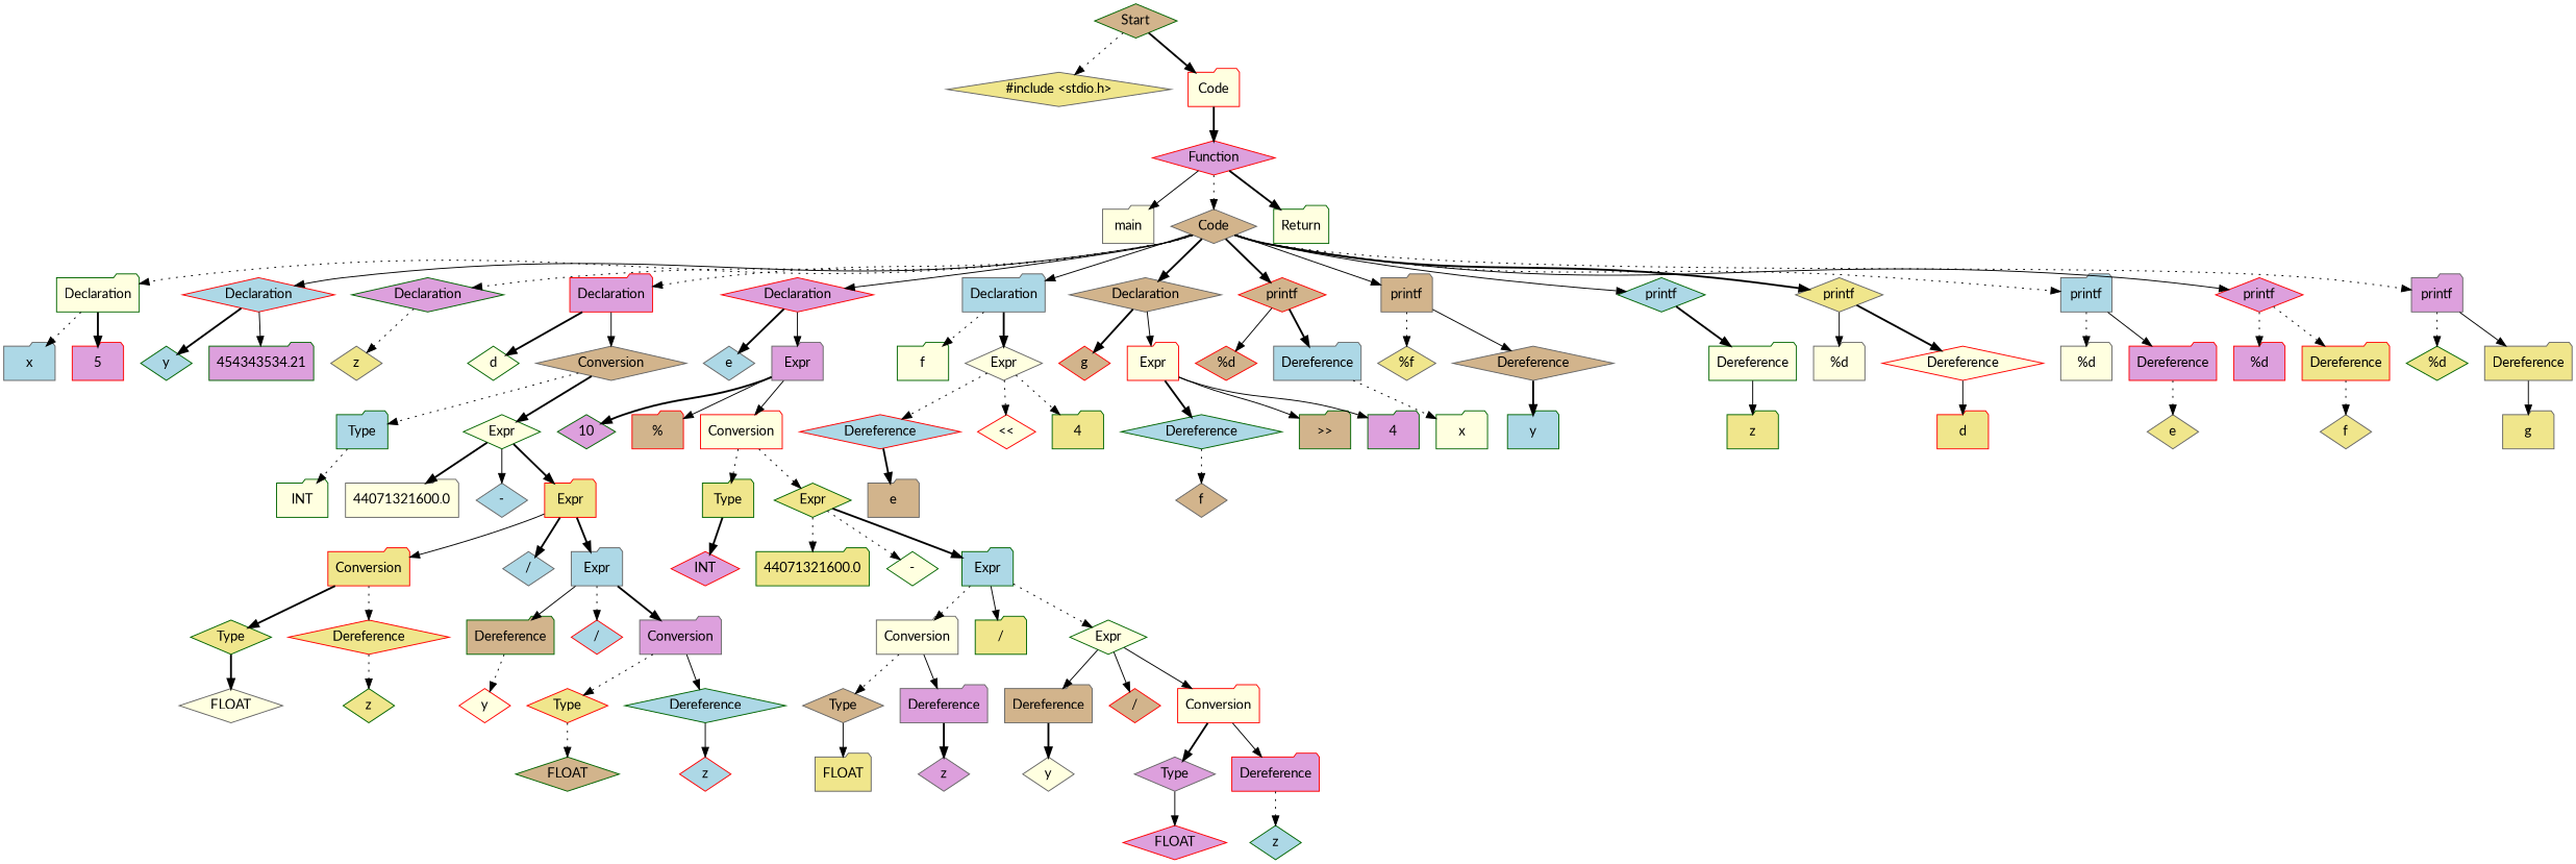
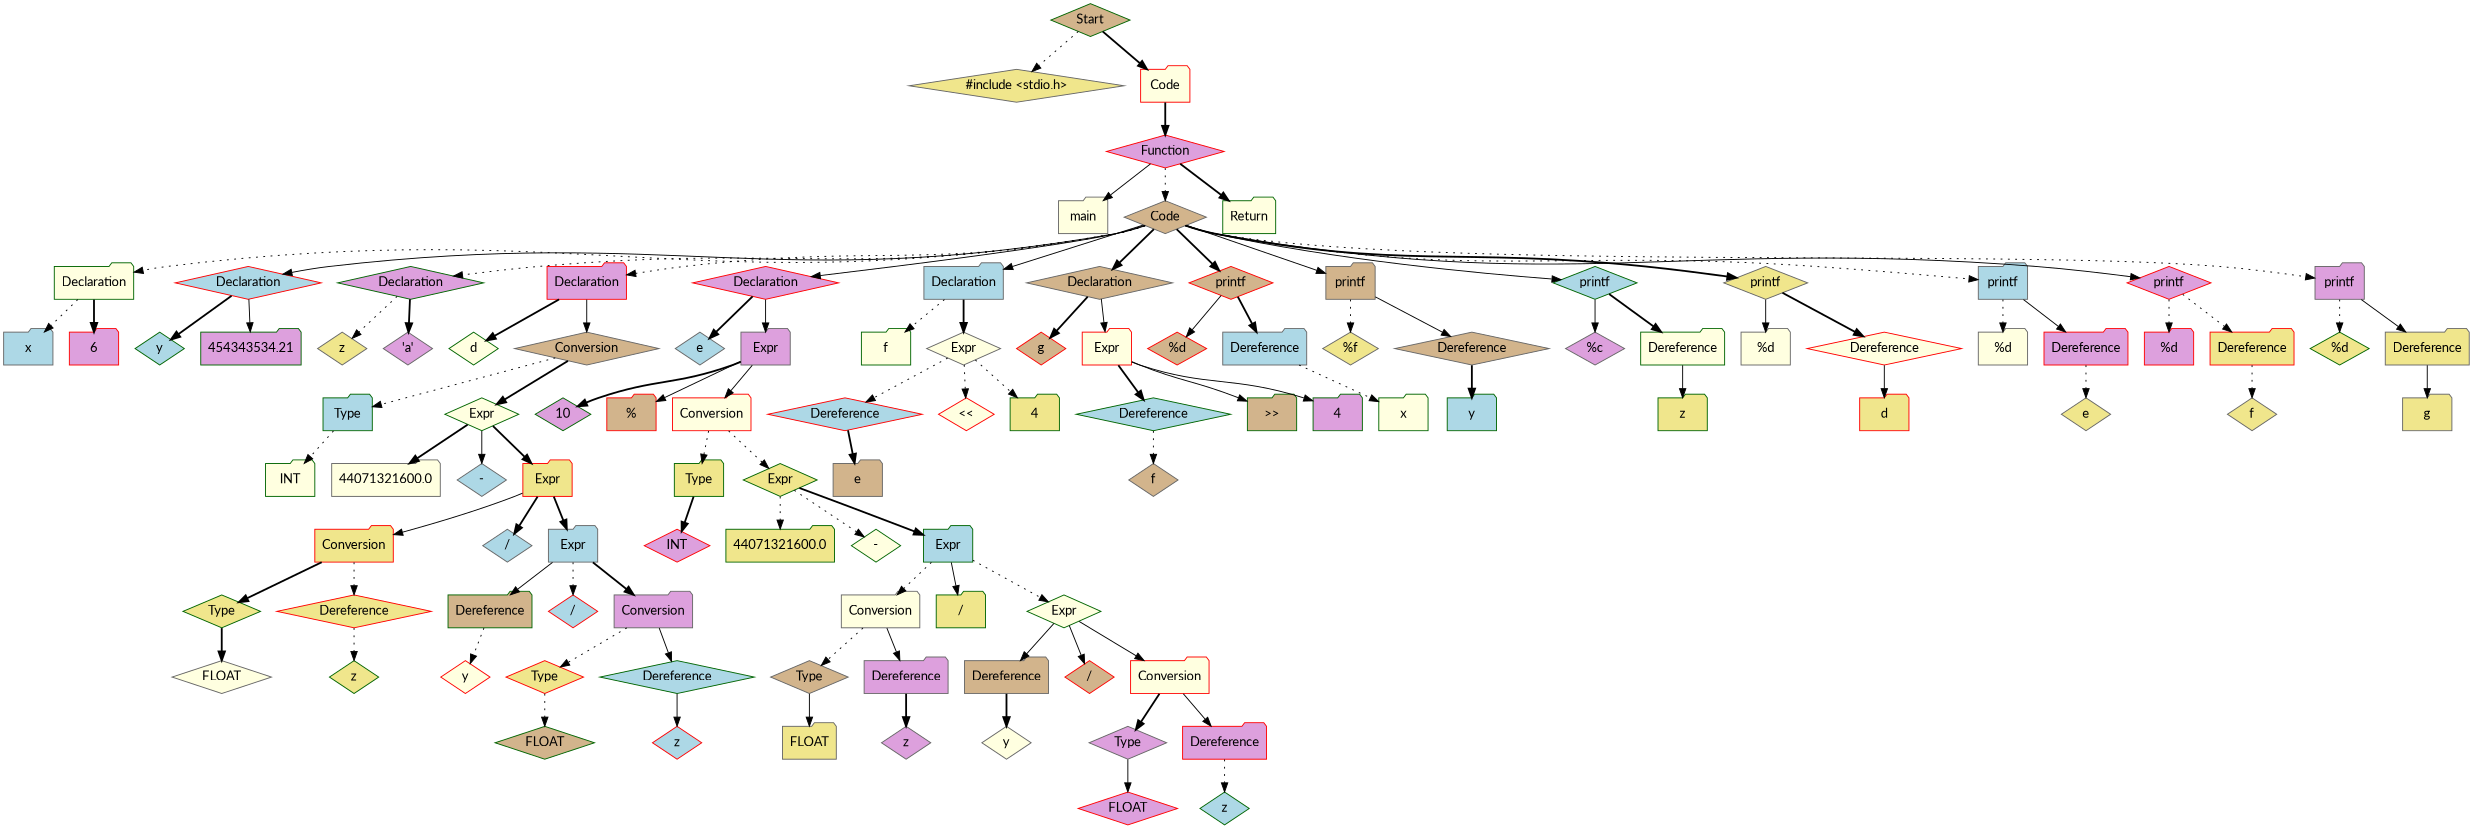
  digraph {
    fontname=Lato
    node [color=gray40 fillcolor=lightyellow fontname=Lato shape=diamond style=filled]
    edge [fontname=Lato style=dotted]
    n1 [color=darkgreen fillcolor=tan label=Start]
    n2 [fillcolor=khaki label="#include <stdio.h>"]
    n3 [color=red label=Code shape=folder]
    n4 [color=red fillcolor=plum label=Function]
    n5 [label=main shape=folder]
    n6 [fillcolor=tan label=Code]
    n7 [color=darkgreen label=Return shape=folder]
    n8 [color=darkgreen label=Declaration shape=folder]
    n9 [color=red fillcolor=lightblue label=Declaration]
    n10 [color=darkgreen fillcolor=plum label=Declaration]
    n11 [color=red fillcolor=plum label=Declaration shape=folder]
    n12 [color=red fillcolor=plum label=Declaration]
    n13 [fillcolor=lightblue label=Declaration shape=folder]
    n14 [fillcolor=tan label=Declaration]
    n15 [color=red fillcolor=tan label=printf]
    n16 [fillcolor=tan label=printf shape=folder]
    n17 [color=darkgreen fillcolor=lightblue label=printf]
    n18 [fillcolor=khaki label=printf]
    n19 [fillcolor=lightblue label=printf shape=folder]
    n20 [color=red fillcolor=plum label=printf]
    n21 [fillcolor=plum label=printf shape=folder]
    n22 [fillcolor=lightblue label=x shape=folder]
-   n23 [color=red fillcolor=plum label=5 shape=folder]
+   n23 [color=red fillcolor=plum label=6 shape=folder]
    n24 [color=darkgreen fillcolor=lightblue label=y]
    n25 [color=darkgreen fillcolor=plum label=454343534.21 shape=folder]
    n26 [fillcolor=khaki label=z]
+   n27 [fillcolor=plum label="'a'"]
    n28 [color=darkgreen label=d]
    n29 [fillcolor=tan label=Conversion]
    n30 [fillcolor=lightblue label=e]
    n31 [fillcolor=plum label=Expr shape=folder]
    n32 [color=darkgreen label=f shape=folder]
    n33 [label=Expr]
    n34 [color=red fillcolor=tan label=g]
    n35 [color=red label=Expr shape=folder]
    n36 [color=red fillcolor=tan label="%d"]
    n37 [fillcolor=lightblue label=Dereference shape=folder]
    n38 [fillcolor=khaki label="%f"]
    n39 [fillcolor=tan label=Dereference]
+   n40 [fillcolor=plum label="%c"]
    n41 [color=darkgreen label=Dereference shape=folder]
    n42 [label="%d" shape=folder]
    n43 [color=red label=Dereference]
    n44 [label="%d" shape=folder]
    n45 [color=red fillcolor=plum label=Dereference shape=folder]
    n46 [color=red fillcolor=plum label="%d" shape=folder]
    n47 [color=red fillcolor=khaki label=Dereference shape=folder]
    n48 [color=darkgreen fillcolor=khaki label="%d"]
    n49 [fillcolor=khaki label=Dereference shape=folder]
    n50 [color=darkgreen fillcolor=lightblue label=Type shape=folder]
    n51 [color=darkgreen label=Expr]
    n52 [color=darkgreen fillcolor=plum label=10]
    n53 [color=red fillcolor=tan label="%" shape=folder]
    n54 [color=red label=Conversion shape=folder]
    n55 [color=red fillcolor=lightblue label=Dereference]
    n56 [color=red label="<<"]
    n57 [color=darkgreen fillcolor=khaki label=4 shape=folder]
    n58 [color=darkgreen fillcolor=lightblue label=Dereference]
    n59 [color=darkgreen fillcolor=tan label=">>" shape=folder]
    n60 [color=darkgreen fillcolor=plum label=4 shape=folder]
    n61 [color=darkgreen label=x shape=folder]
    n62 [color=darkgreen fillcolor=lightblue label=y shape=folder]
    n63 [color=darkgreen fillcolor=khaki label=z shape=folder]
    n64 [color=red fillcolor=khaki label=d shape=folder]
    n65 [fillcolor=khaki label=e]
    n66 [fillcolor=khaki label=f]
    n67 [fillcolor=khaki label=g shape=folder]
    n68 [color=darkgreen label=INT shape=folder]
    n69 [label=44071321600.0 shape=folder]
    n70 [fillcolor=lightblue label="-"]
    n71 [color=red fillcolor=khaki label=Expr shape=folder]
    n72 [color=red fillcolor=khaki label=Conversion shape=folder]
    n73 [fillcolor=lightblue label="/"]
    n74 [fillcolor=lightblue label=Expr shape=folder]
    n75 [color=darkgreen fillcolor=khaki label=Type]
    n76 [color=red fillcolor=khaki label=Dereference]
    n77 [color=darkgreen fillcolor=tan label=Dereference shape=folder]
    n78 [color=red fillcolor=lightblue label="/"]
    n79 [fillcolor=plum label=Conversion shape=folder]
    n80 [label=FLOAT]
    n81 [color=darkgreen fillcolor=khaki label=z]
    n82 [color=red label=y]
    n83 [color=red fillcolor=khaki label=Type]
    n84 [color=darkgreen fillcolor=lightblue label=Dereference]
    n85 [color=darkgreen fillcolor=tan label=FLOAT]
    n86 [color=red fillcolor=lightblue label=z]
    n87 [color=darkgreen fillcolor=khaki label=Type shape=folder]
    n88 [color=darkgreen fillcolor=khaki label=Expr]
    n89 [color=red fillcolor=plum label=INT]
    n90 [color=darkgreen fillcolor=khaki label=44071321600.0 shape=folder]
    n91 [color=darkgreen label="-"]
    n92 [color=darkgreen fillcolor=lightblue label=Expr shape=folder]
    n93 [label=Conversion shape=folder]
    n94 [color=darkgreen fillcolor=khaki label="/" shape=folder]
    n95 [color=darkgreen label=Expr]
    n96 [fillcolor=tan label=Type]
    n97 [fillcolor=plum label=Dereference shape=folder]
    n98 [fillcolor=tan label=Dereference shape=folder]
    n99 [color=red fillcolor=tan label="/"]
    n100 [color=red label=Conversion shape=folder]
    n101 [fillcolor=khaki label=FLOAT shape=folder]
    n102 [fillcolor=plum label=z]
    n103 [label=y]
    n104 [fillcolor=plum label=Type]
    n105 [color=red fillcolor=plum label=Dereference shape=folder]
    n106 [color=red fillcolor=plum label=FLOAT]
    n107 [color=darkgreen fillcolor=lightblue label=z]
    n108 [fillcolor=tan label=e shape=folder]
    n109 [fillcolor=tan label=f]
    n1 -> n2
    n1 -> n3 [style=bold]
    n3 -> n4 [style=bold]
    n4 -> n5 [style=solid]
    n4 -> n6
    n4 -> n7 [style=bold]
    n6 -> n8
    n6 -> n9 [style=solid]
    n6 -> n10
    n6 -> n11
    n6 -> n12 [style=solid]
    n6 -> n13 [style=solid]
    n6 -> n14 [style=bold]
    n6 -> n15 [style=bold]
    n6 -> n16 [style=solid]
    n6 -> n17 [style=solid]
    n6 -> n18 [style=bold]
    n6 -> n19
    n6 -> n20 [style=solid]
    n6 -> n21
    n8 -> n22
    n8 -> n23 [style=bold]
    n9 -> n24 [style=bold]
    n9 -> n25 [style=solid]
    n10 -> n26
+   n10 -> n27 [style=bold]
    n11 -> n28 [style=bold]
    n11 -> n29 [style=solid]
    n12 -> n30 [style=bold]
    n12 -> n31 [style=solid]
    n13 -> n32
    n13 -> n33 [style=bold]
    n14 -> n34 [style=bold]
    n14 -> n35 [style=solid]
    n15 -> n36 [style=solid]
    n15 -> n37 [style=bold]
    n16 -> n38
    n16 -> n39 [style=solid]
+   n17 -> n40 [style=solid]
    n17 -> n41 [style=bold]
    n18 -> n42 [style=solid]
    n18 -> n43 [style=bold]
    n19 -> n44
    n19 -> n45 [style=solid]
    n20 -> n46
    n20 -> n47
    n21 -> n48
    n21 -> n49 [style=solid]
    n29 -> n50
    n29 -> n51 [style=bold]
    n31 -> n52 [style=bold]
    n31 -> n53 [style=solid]
    n31 -> n54 [style=solid]
    n33 -> n55
    n33 -> n56
    n33 -> n57
    n35 -> n58 [style=bold]
    n35 -> n59 [style=solid]
    n35 -> n60 [style=solid]
    n37 -> n61
    n39 -> n62 [style=bold]
    n41 -> n63 [style=solid]
    n43 -> n64 [style=solid]
    n45 -> n65
    n47 -> n66
    n49 -> n67 [style=solid]
    n50 -> n68
    n51 -> n69 [style=bold]
    n51 -> n70 [style=solid]
    n51 -> n71 [style=bold]
    n54 -> n87
    n54 -> n88
    n55 -> n108 [style=bold]
    n58 -> n109
    n71 -> n72 [style=solid]
    n71 -> n73 [style=bold]
    n71 -> n74 [style=bold]
    n72 -> n75 [style=bold]
    n72 -> n76
    n74 -> n77 [style=solid]
    n74 -> n78
    n74 -> n79 [style=bold]
    n75 -> n80 [style=bold]
    n76 -> n81
    n77 -> n82
    n79 -> n83
    n79 -> n84 [style=solid]
    n83 -> n85
    n84 -> n86 [style=solid]
    n87 -> n89 [style=bold]
    n88 -> n90
    n88 -> n91
    n88 -> n92 [style=bold]
    n92 -> n93
    n92 -> n94 [style=solid]
    n92 -> n95
    n93 -> n96
    n93 -> n97 [style=solid]
    n95 -> n98 [style=solid]
    n95 -> n99 [style=solid]
    n95 -> n100 [style=solid]
    n96 -> n101 [style=solid]
    n97 -> n102 [style=bold]
    n98 -> n103 [style=bold]
    n100 -> n104 [style=bold]
    n100 -> n105 [style=solid]
    n104 -> n106 [style=solid]
    n105 -> n107
  }
